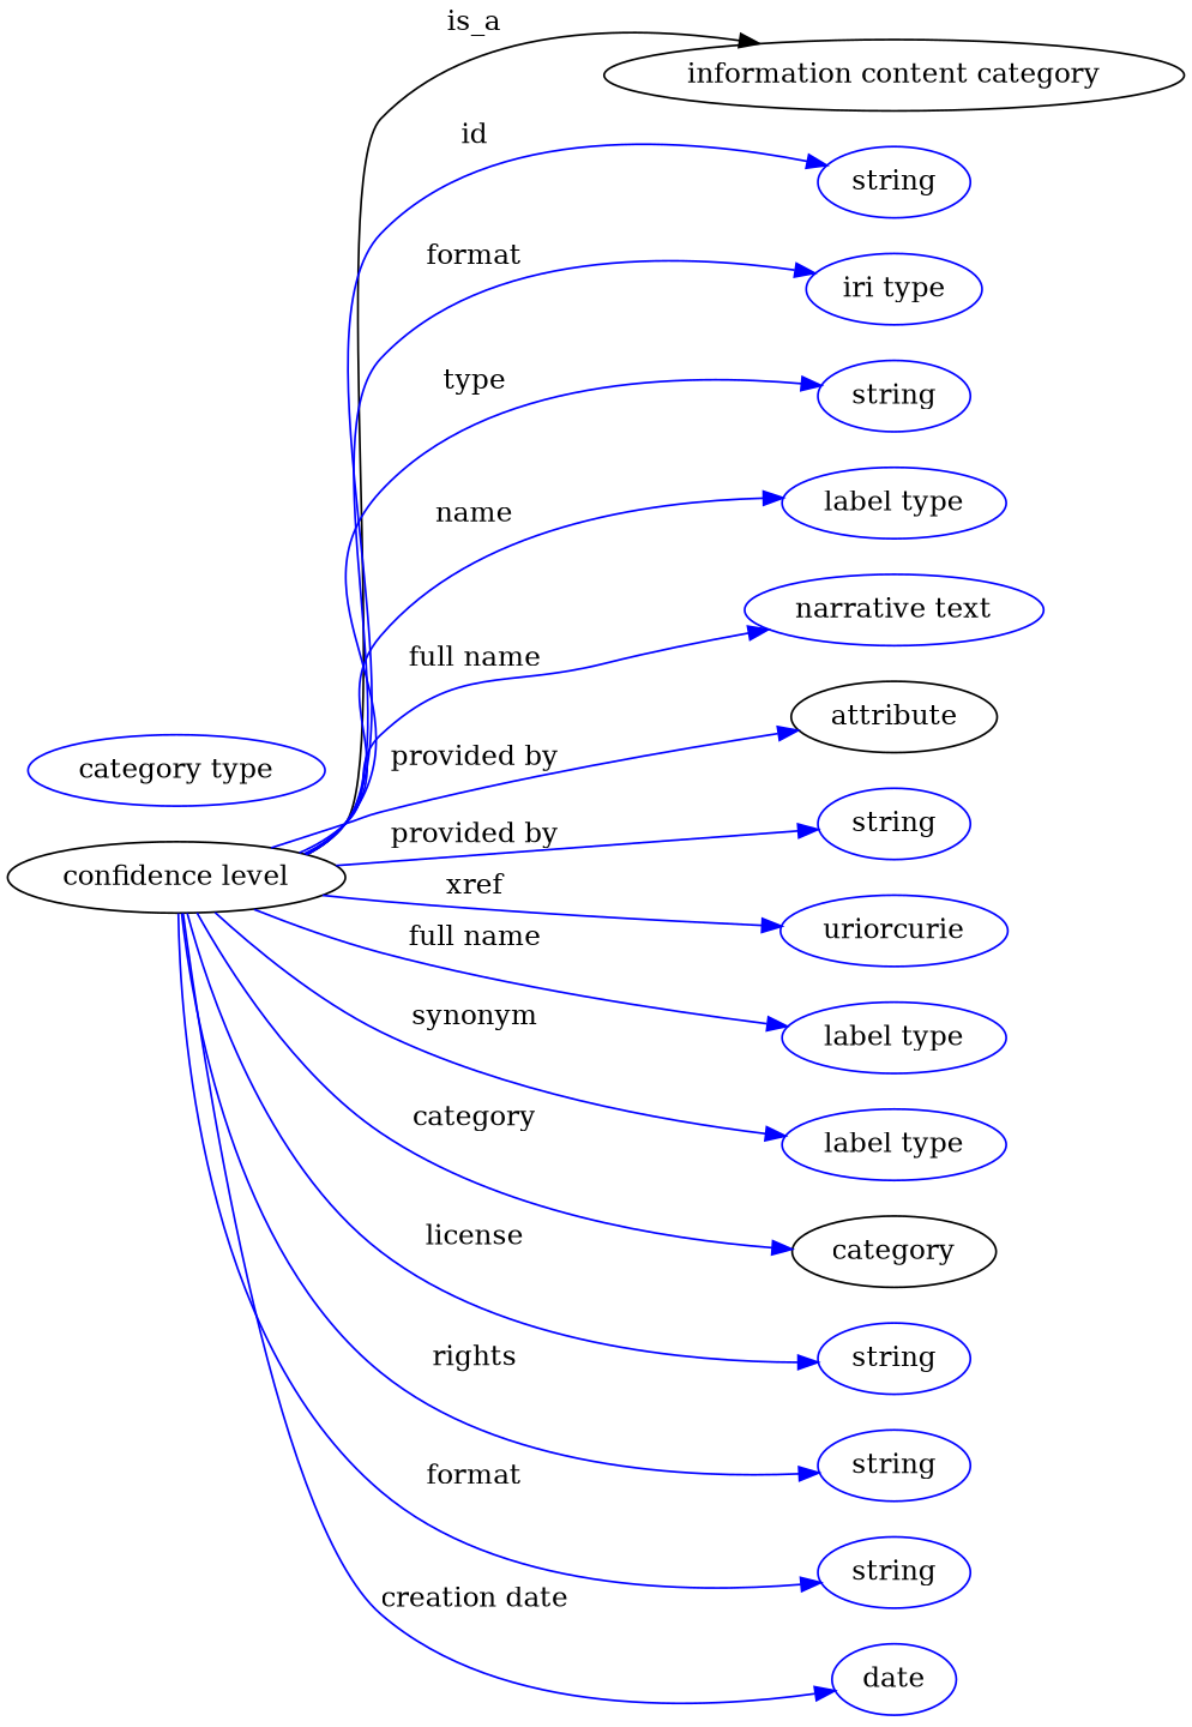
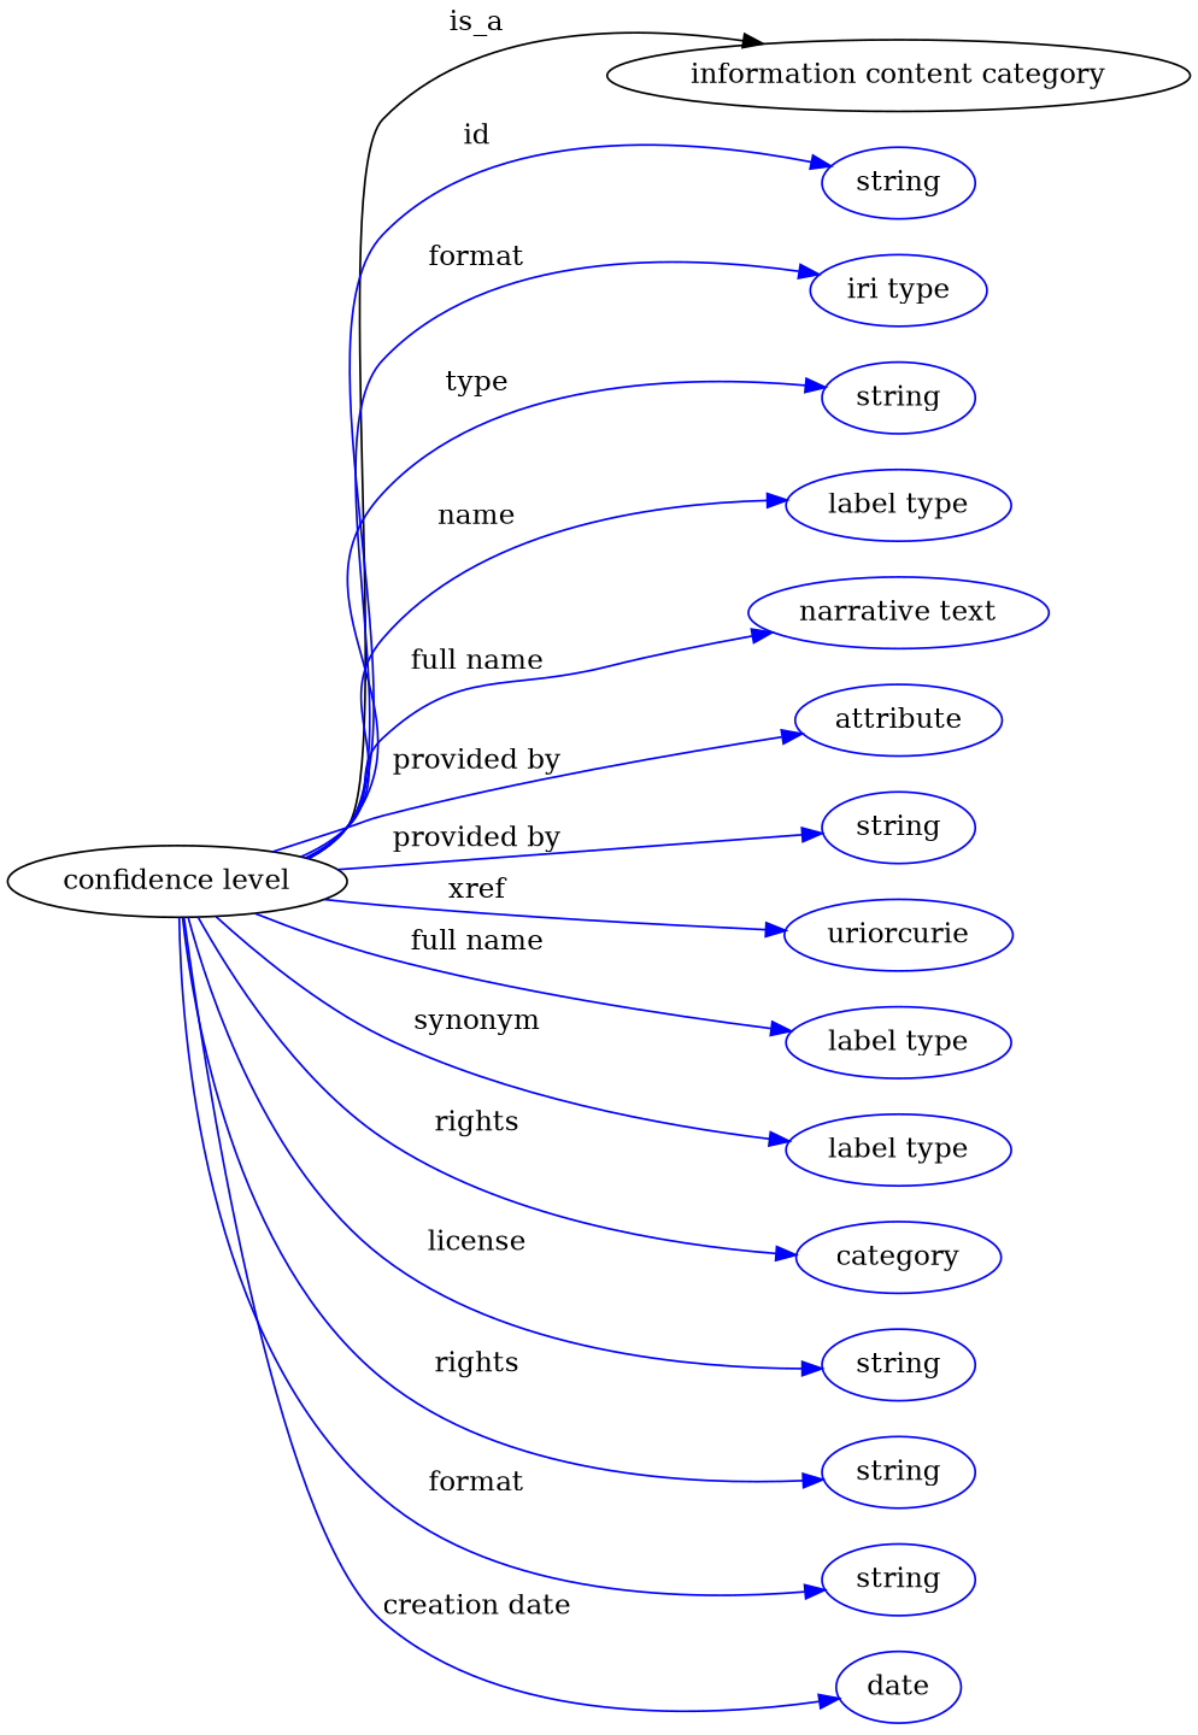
  digraph {
    rankdir=LR
    node [color=blue]
    edge [color=blue style=solid]
    n1 [height=0.5 label="confidence level" width=2.3651 color=""]
    n2 [height=0.5 label="information content category" width=3.7011 color=""]
    n3 [height=0.5 label=string width=1.0652]
    n4 [height=0.5 label="iri type" width=1.2277]
    n5 [height=0.5 label=string width=1.0652]
    n6 [height=0.5 label="label type" width=1.5707]
    n7 [height=0.5 label="narrative text" width=2.0943]
-   n8 [color=black height=0.5 label=attribute width=1.4443]
+   n8 [height=0.5 label=attribute width=1.4443]
    n9 [height=0.5 label=string width=1.0652]
    n10 [height=0.5 label=uriorcurie width=1.5887]
    n11 [height=0.5 label="label type" width=1.5707]
    n12 [height=0.5 label="label type" width=1.5707]
-   category [height=0.5 width=1.4263 color=""]
+   category [height=0.5 width=1.4263]
    n14 [height=0.5 label=string width=1.0652]
    n15 [height=0.5 label=string width=1.0652]
    n16 [height=0.5 label=string width=1.0652]
    n17 [height=0.5 label=date width=0.86659]
-   n18 [height=0.5 label="category type" width=2.0762]
    n1 -> n2 [label=is_a color="" style=""]
    n1 -> n3 [label=id]
    n1 -> n4 [label=format]
    n1 -> n5 [label=type]
    n1 -> n6 [label=name]
    n1 -> n7 [label="full name"]
    n1 -> n8 [label="provided by"]
    n1 -> n9 [label="provided by"]
    n1 -> n10 [label=xref]
    n1 -> n11 [label="full name"]
    n1 -> n12 [label=synonym]
-   n1 -> category [label=category]
+   n1 -> category [label=rights]
    n1 -> n14 [label=license]
    n1 -> n15 [label=rights]
    n1 -> n16 [label=format]
    n1 -> n17 [label="creation date"]
  }
